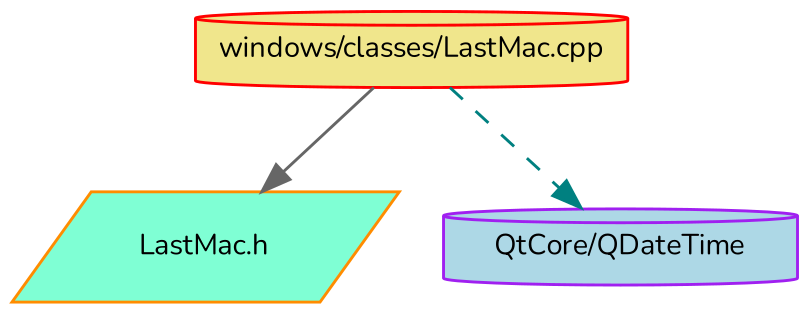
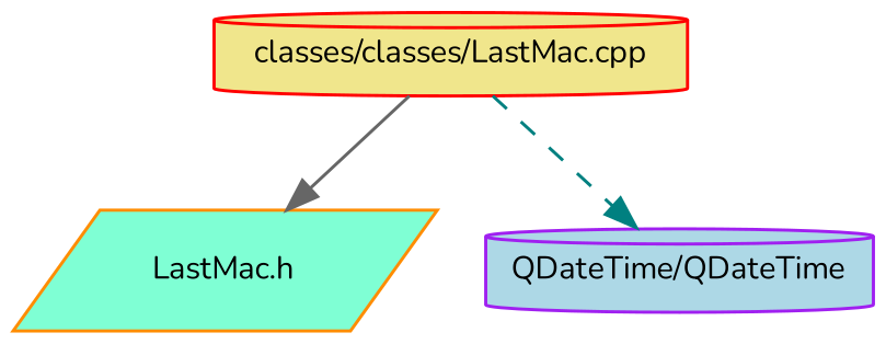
  digraph {
    fontname=Nunito
    node [fontname=Nunito fontsize=10 shape=cylinder style=filled]
    edge [fontname=Nunito fontsize=10 labelfontname=Helvetica labelfontsize=10]
-   n1 [color=red fillcolor=khaki fontcolor=black height=0.2 label="windows/classes/LastMac.cpp" width=0.4]
+   n1 [color=red fillcolor=khaki fontcolor=black height=0.2 label="classes/classes/LastMac.cpp" width=0.4]
    n2 [color=darkorange fillcolor=aquamarine height=0.2 label="LastMac.h" shape=parallelogram width=0.4]
-   n3 [color=purple fillcolor=lightblue height=0.2 label="QtCore/QDateTime" width=0.4]
+   n3 [color=purple fillcolor=lightblue height=0.2 label="QDateTime/QDateTime" width=0.4]
    n1 -> n2 [color=gray40 style=solid]
    n1 -> n3 [color=teal style=dashed]
  }
